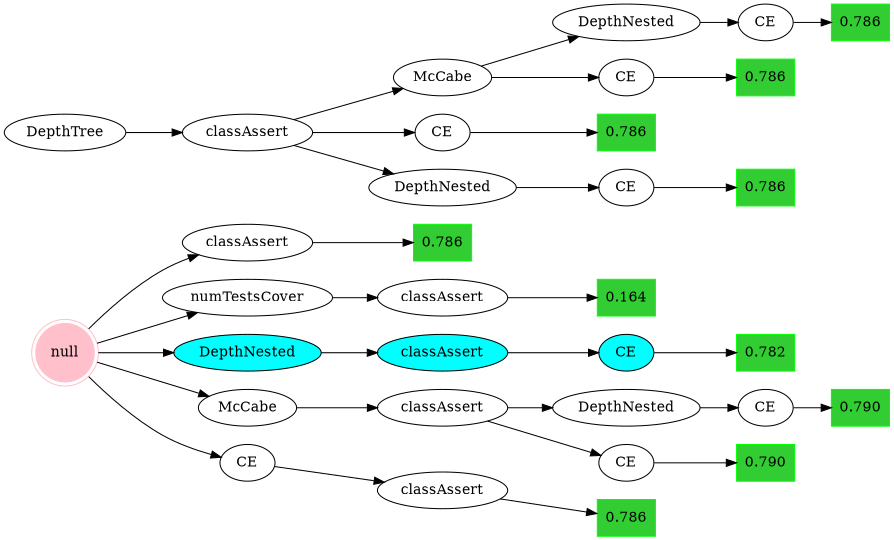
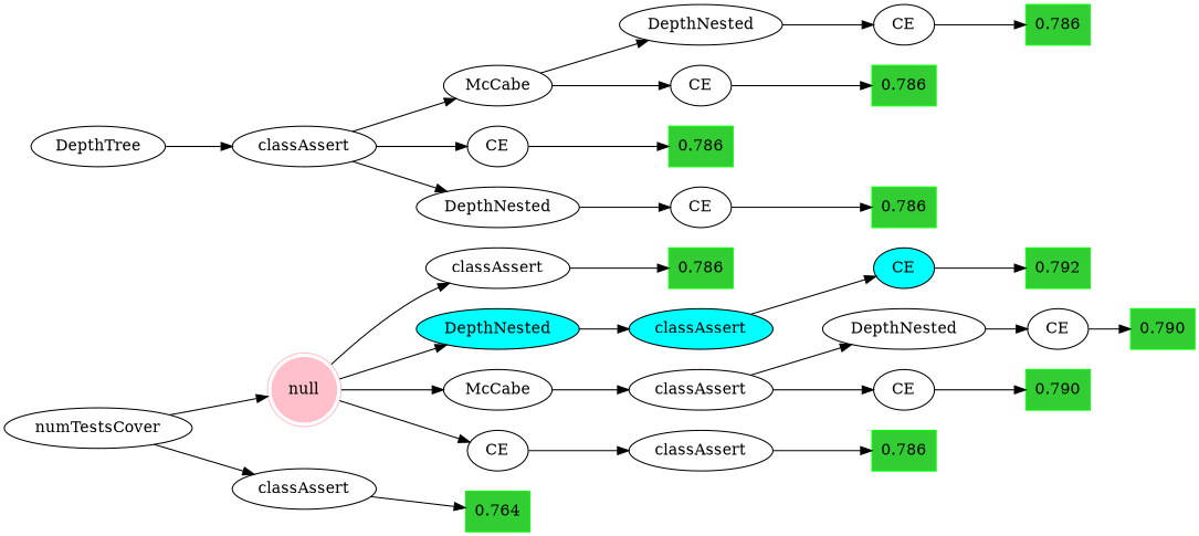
  digraph {
    rankdir=LR
    n1 [label=CE]
    n2 [color=green fillcolor=limegreen label=0.790 shape=box style=filled]
-   n3 [color=green fillcolor=limegreen label=0.164 shape=box style=filled]
+   n3 [color=green fillcolor=limegreen label=0.764 shape=box style=filled]
    n4 [color=pink fillcolor=pink label=null shape=doublecircle style=filled]
    n5 [label=classAssert]
    n6 [label=numTestsCover]
    n7 [fillcolor=cyan label=DepthNested style=filled]
    n8 [label=McCabe]
    n9 [label=CE]
    n10 [color=green fillcolor=limegreen label=0.786 shape=box style=filled]
    n11 [label=classAssert]
    n12 [fillcolor=cyan label=classAssert style=filled]
    n13 [label=DepthTree]
    n14 [label=classAssert]
    n15 [label=classAssert]
    n16 [label=classAssert]
    n17 [label=McCabe]
    n18 [label=CE]
    n19 [label=DepthNested]
    n20 [label=DepthNested]
    n21 [label=CE]
    n22 [color=green fillcolor=limegreen label=0.786 shape=box style=filled]
    n23 [label=CE]
    n24 [label=DepthNested]
    n25 [label=CE]
    n26 [color=green fillcolor=limegreen label=0.790 shape=box style=filled]
    n27 [label=CE]
    n28 [color=green fillcolor=limegreen label=0.786 shape=box style=filled]
    n29 [color=green fillcolor=limegreen label=0.786 shape=box style=filled]
    n30 [fillcolor=cyan label=CE style=filled]
-   n31 [color=green fillcolor=limegreen label=0.782 shape=box style=filled]
+   n31 [color=green fillcolor=limegreen label=0.792 shape=box style=filled]
    n32 [color=green fillcolor=limegreen label=0.786 shape=box style=filled]
    n33 [color=green fillcolor=limegreen label=0.786 shape=box style=filled]
    n1 -> n2
    n4 -> n5
-   n4 -> n6
+   n6 -> n4
    n4 -> n7
    n4 -> n8
    n4 -> n9
    n5 -> n10
    n6 -> n11
    n7 -> n12
    n8 -> n15
    n9 -> n16
    n11 -> n3
    n12 -> n30
    n13 -> n14
    n14 -> n17
    n14 -> n18
    n14 -> n19
    n15 -> n24
    n15 -> n25
    n16 -> n32
    n17 -> n20
    n17 -> n21
    n18 -> n22
    n19 -> n23
    n20 -> n27
    n21 -> n28
    n23 -> n33
    n24 -> n1
    n25 -> n26
    n27 -> n29
    n30 -> n31
  }
